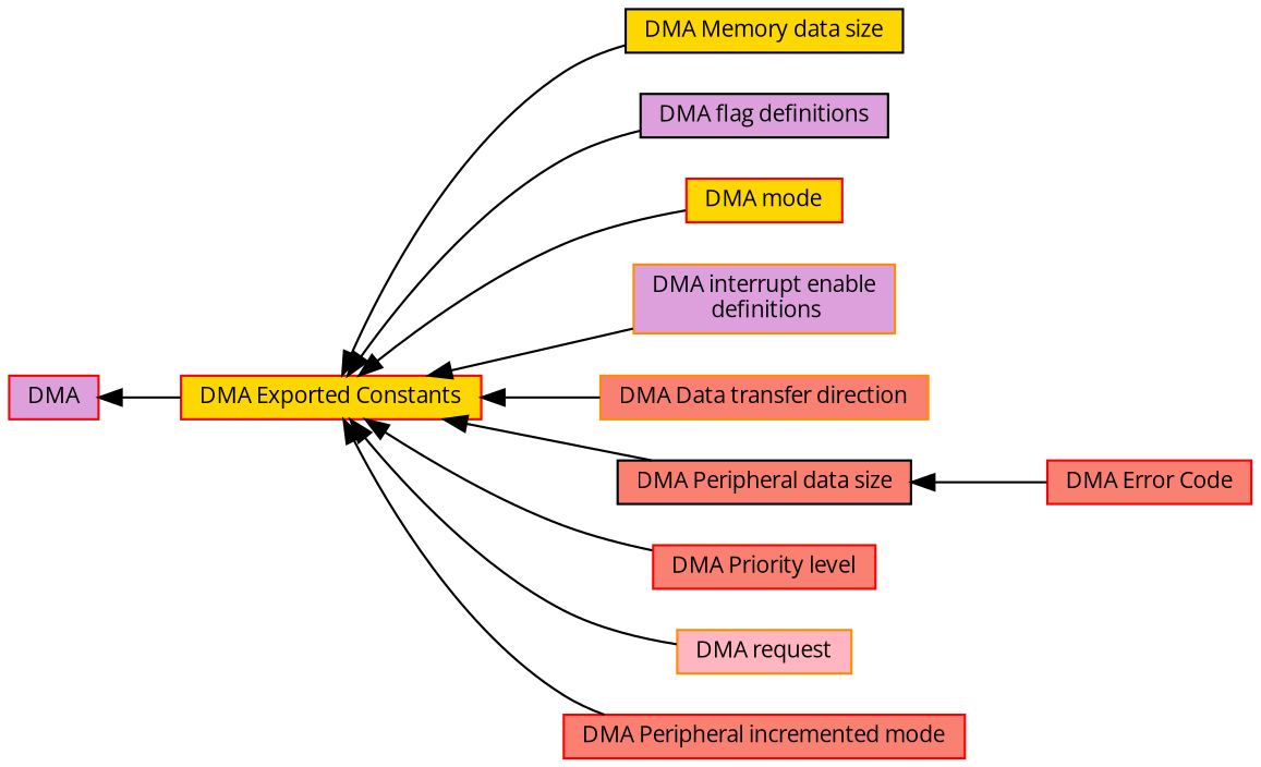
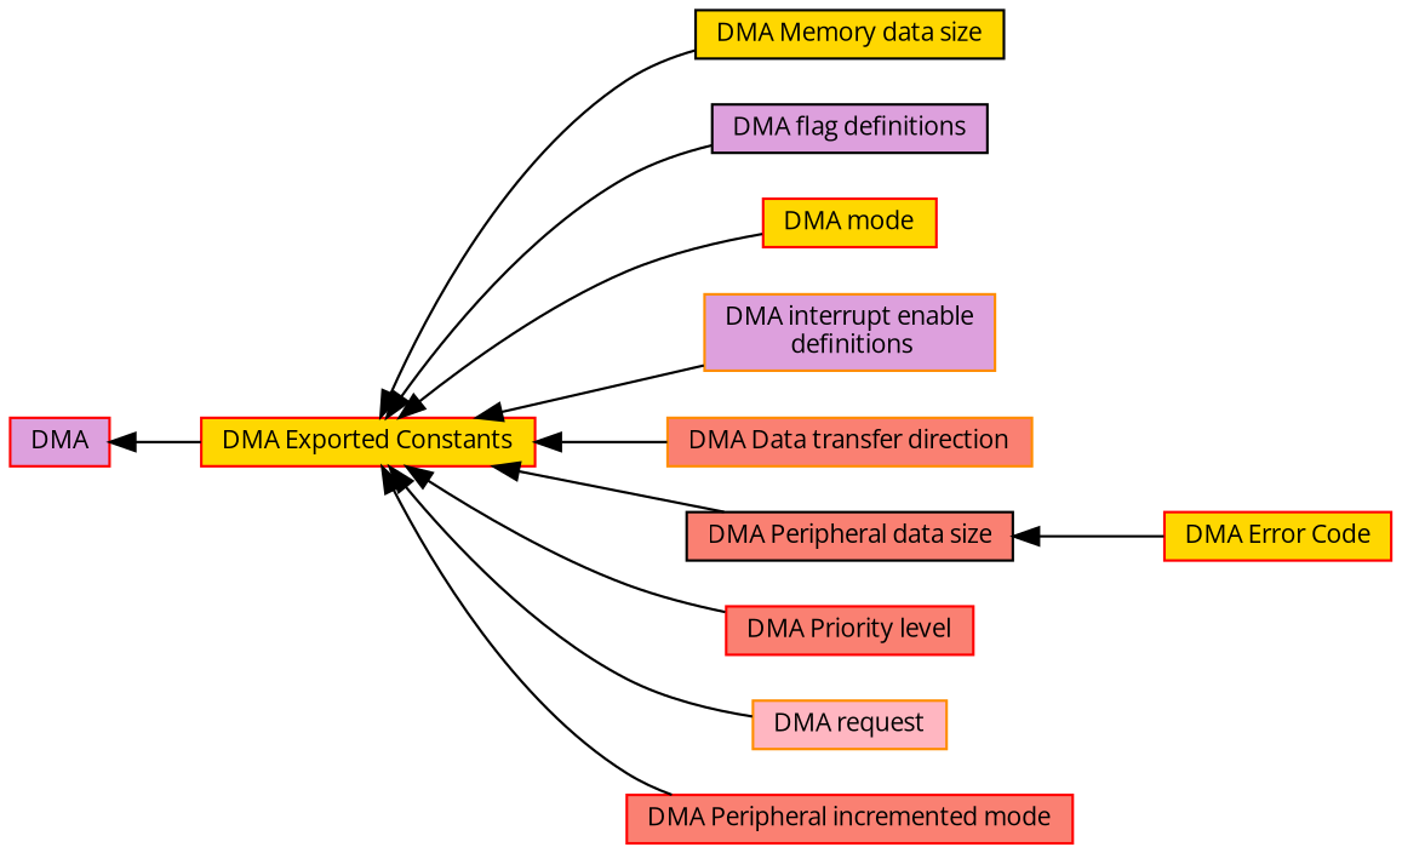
  digraph {
    fontname="Open Sans"
    rankdir=LR
    node [color=red fillcolor=salmon fontname="Open Sans" fontsize=10 shape=box style=filled]
    edge [dir=back fontname="Open Sans" fontsize=10 labelfontname=Helvetica labelfontsize=10 shape=plaintext style=solid]
    n1 [fillcolor=gold fontcolor=black height=0.2 label="DMA Exported Constants" width=0.4]
    n2 [color=black fillcolor=gold height=0.2 label="DMA Memory data size" width=0.4]
    n3 [color=black fillcolor=plum height=0.2 label="DMA flag definitions" width=0.4]
    n4 [fillcolor=gold height=0.2 label="DMA mode" width=0.4]
    n5 [color=darkorange fillcolor=plum height=0.2 label="DMA interrupt enable\l definitions" width=0.4]
    n6 [color=darkorange height=0.2 label="DMA Data transfer direction" width=0.4]
    n7 [color=black height=0.2 label="DMA Peripheral data size" width=0.4]
    n8 [height=0.2 label="DMA Priority level" width=0.4]
    n9 [color=darkorange fillcolor=lightpink height=0.2 label="DMA request" width=0.4]
    n10 [height=0.2 label="DMA Peripheral incremented mode" width=0.4]
-   n11 [height=0.2 label="DMA Error Code" width=0.4]
+   n11 [fillcolor=gold height=0.2 label="DMA Error Code" width=0.4]
    n12 [fillcolor=plum height=0.2 label=DMA width=0.4]
    n1 -> n2
    n1 -> n3
    n1 -> n4
    n1 -> n5
    n1 -> n6
    n1 -> n7
    n1 -> n8
    n1 -> n9
    n1 -> n10
    n7 -> n11
    n12 -> n1
  }
